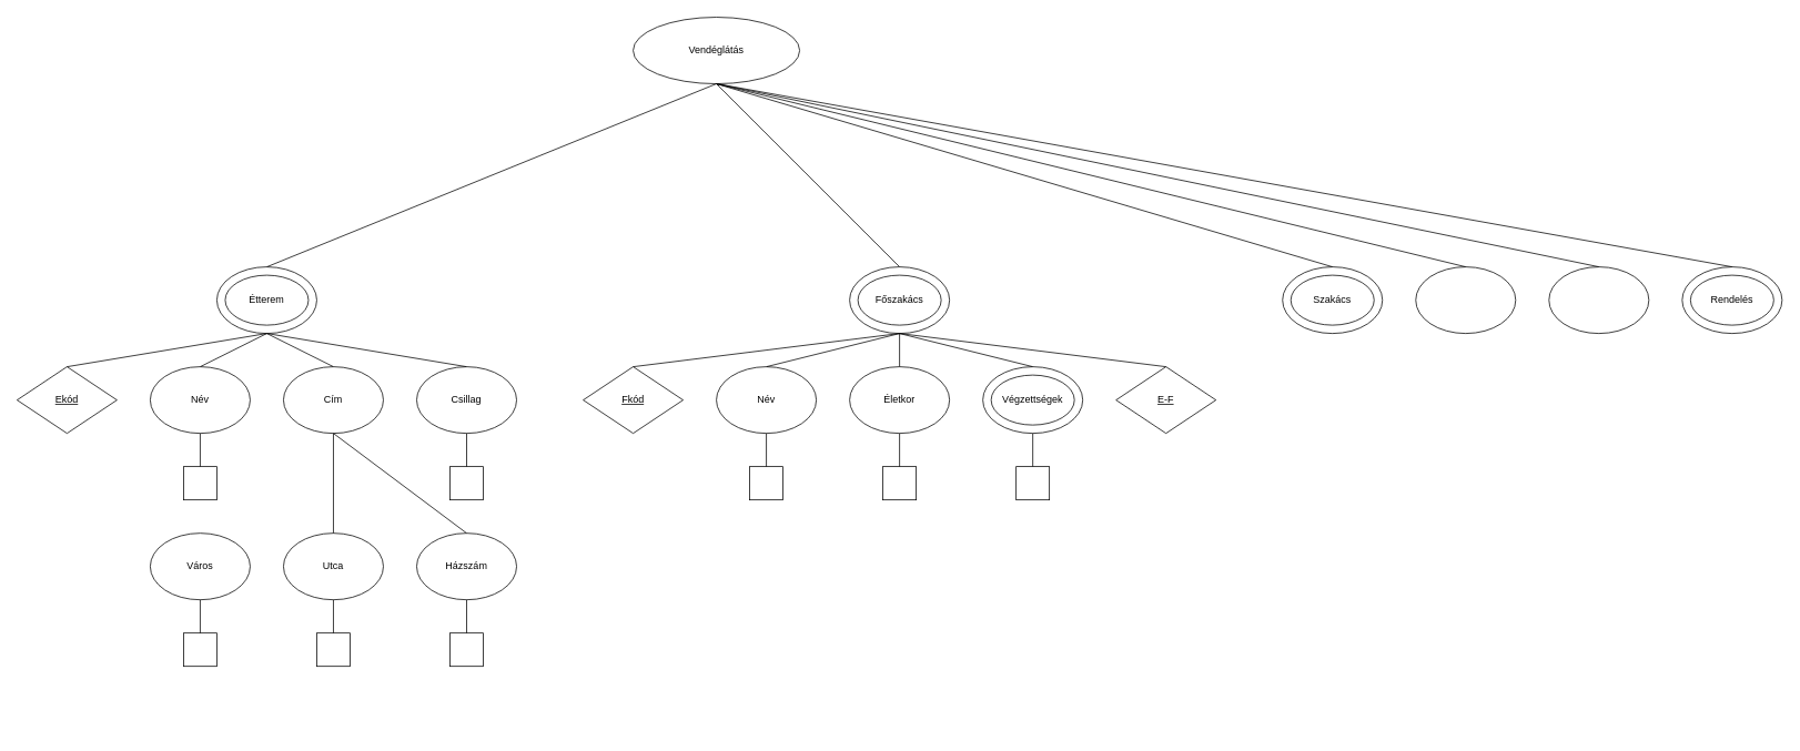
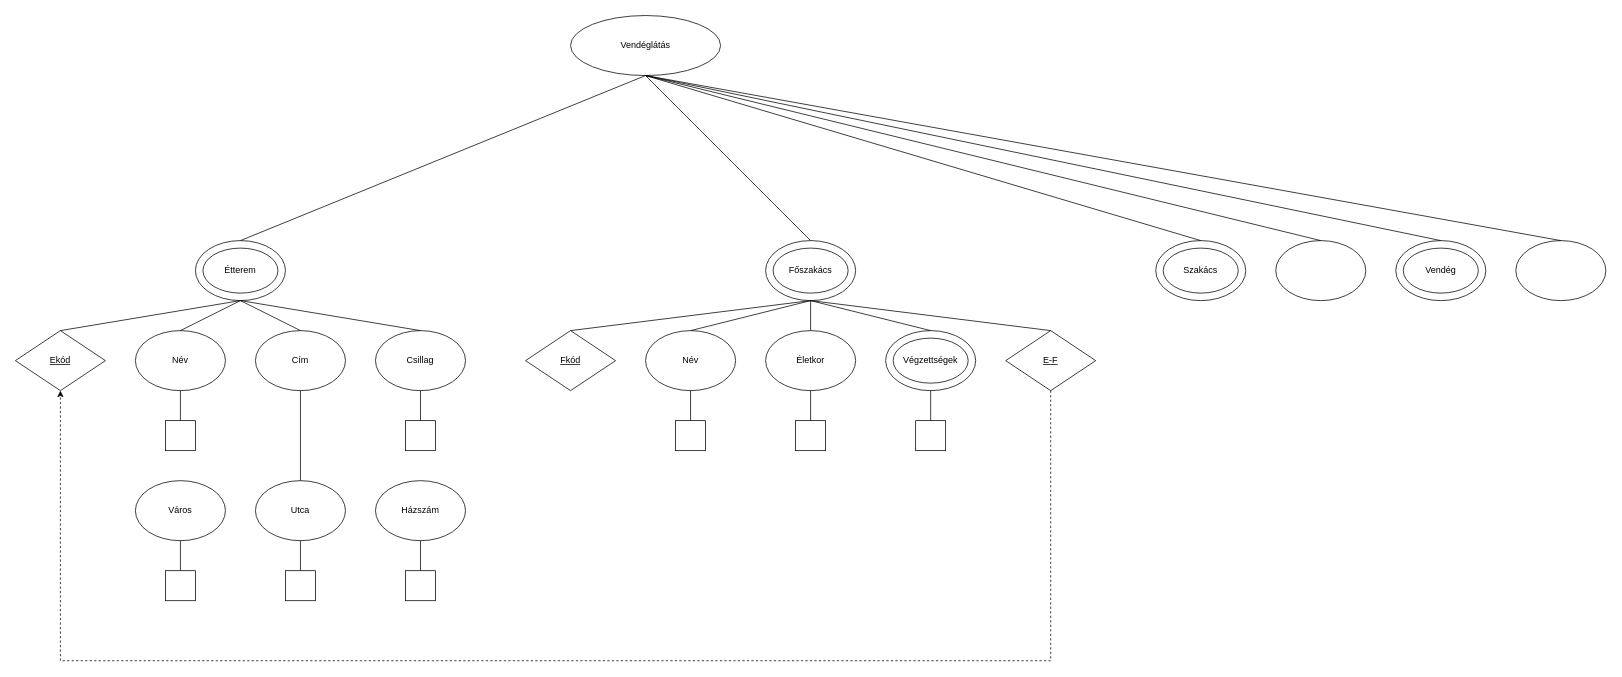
  <mxCell id="0" />
  <mxCell id="1" parent="0" />
  <mxCell id="2" value="" style="ellipse;whiteSpace=wrap;html=1;" vertex="1" parent="1"><mxGeometry x="1180" y="440" width="120" height="80" as="geometry" /></mxCell>
  <mxCell id="3" value="Vendéglátás" style="ellipse;whiteSpace=wrap;html=1;" vertex="1" parent="1"><mxGeometry x="760" y="20" width="200" height="80" as="geometry" /></mxCell>
  <mxCell id="4" value="" style="ellipse;whiteSpace=wrap;html=1;" vertex="1" parent="1"><mxGeometry x="260" y="320" width="120" height="80" as="geometry" /></mxCell>
  <mxCell id="5" value="Étterem" style="ellipse;whiteSpace=wrap;html=1;" vertex="1" parent="1"><mxGeometry x="270" y="330" width="100" height="60" as="geometry" /></mxCell>
  <mxCell id="6" value="Név" style="ellipse;whiteSpace=wrap;html=1;" vertex="1" parent="1"><mxGeometry x="180" y="440" width="120" height="80" as="geometry" /></mxCell>
  <mxCell id="7" value="Csillag" style="ellipse;whiteSpace=wrap;html=1;" vertex="1" parent="1"><mxGeometry x="500" y="440" width="120" height="80" as="geometry" /></mxCell>
  <mxCell id="8" value="&lt;div&gt;Cím&lt;/div&gt;" style="ellipse;whiteSpace=wrap;html=1;" vertex="1" parent="1"><mxGeometry x="340" y="440" width="120" height="80" as="geometry" /></mxCell>
  <mxCell id="9" value="Házszám" style="ellipse;whiteSpace=wrap;html=1;" vertex="1" parent="1"><mxGeometry x="500" y="640" width="120" height="80" as="geometry" /></mxCell>
  <mxCell id="10" value="Város" style="ellipse;whiteSpace=wrap;html=1;" vertex="1" parent="1"><mxGeometry x="180" y="640" width="120" height="80" as="geometry" /></mxCell>
  <mxCell id="11" value="Utca" style="ellipse;whiteSpace=wrap;html=1;" vertex="1" parent="1"><mxGeometry x="340" y="640" width="120" height="80" as="geometry" /></mxCell>
  <mxCell id="12" value="" style="ellipse;whiteSpace=wrap;html=1;" vertex="1" parent="1"><mxGeometry x="1020" y="320" width="120" height="80" as="geometry" /></mxCell>
  <mxCell id="13" value="Főszakács" style="ellipse;whiteSpace=wrap;html=1;" vertex="1" parent="1"><mxGeometry x="1030" y="330" width="100" height="60" as="geometry" /></mxCell>
  <mxCell id="14" value="" style="ellipse;whiteSpace=wrap;html=1;" vertex="1" parent="1"><mxGeometry x="1540" y="320" width="120" height="80" as="geometry" /></mxCell>
  <mxCell id="15" value="Szakács" style="ellipse;whiteSpace=wrap;html=1;" vertex="1" parent="1"><mxGeometry x="1550" y="330" width="100" height="60" as="geometry" /></mxCell>
  <mxCell id="16" value="" style="ellipse;whiteSpace=wrap;html=1;" vertex="1" parent="1"><mxGeometry x="1700" y="320" width="120" height="80" as="geometry" /></mxCell>
  <mxCell id="17" value="" style="ellipse;whiteSpace=wrap;html=1;" vertex="1" parent="1"><mxGeometry x="1860" y="320" width="120" height="80" as="geometry" /></mxCell>
+ <mxCell id="18" value="&lt;div&gt;Vendég&lt;/div&gt;" style="ellipse;whiteSpace=wrap;html=1;" vertex="1" parent="1"><mxGeometry x="1870" y="330" width="100" height="60" as="geometry" /></mxCell>
  <mxCell id="19" value="" style="ellipse;whiteSpace=wrap;html=1;" vertex="1" parent="1"><mxGeometry x="2020" y="320" width="120" height="80" as="geometry" /></mxCell>
- <mxCell id="20" value="Rendelés" style="ellipse;whiteSpace=wrap;html=1;" vertex="1" parent="1"><mxGeometry x="2030" y="330" width="100" height="60" as="geometry" /></mxCell>
  <mxCell id="21" value="" style="endArrow=none;html=1;rounded=0;entryX=0.5;entryY=1;entryDx=0;entryDy=0;exitX=0.5;exitY=0;exitDx=0;exitDy=0;" edge="1" parent="1" source="11" target="8"><mxGeometry width="50" height="50" relative="1" as="geometry"><mxPoint x="250" y="650" as="sourcePoint" /><mxPoint x="410" y="530" as="targetPoint" /></mxGeometry></mxCell>
- <mxCell id="22" value="" style="endArrow=none;html=1;rounded=0;entryX=0.5;entryY=1;entryDx=0;entryDy=0;exitX=0.5;exitY=0;exitDx=0;exitDy=0;" edge="1" parent="1" source="9" target="8"><mxGeometry width="50" height="50" relative="1" as="geometry"><mxPoint x="410" y="650" as="sourcePoint" /><mxPoint x="410" y="530" as="targetPoint" /></mxGeometry></mxCell>
  <mxCell id="23" value="" style="endArrow=none;html=1;rounded=0;entryX=0.5;entryY=1;entryDx=0;entryDy=0;exitX=0.5;exitY=0;exitDx=0;exitDy=0;" edge="1" parent="1" source="6" target="4"><mxGeometry width="50" height="50" relative="1" as="geometry"><mxPoint x="570" y="650" as="sourcePoint" /><mxPoint x="410" y="530" as="targetPoint" /></mxGeometry></mxCell>
  <mxCell id="24" value="" style="endArrow=none;html=1;rounded=0;exitX=0.5;exitY=0;exitDx=0;exitDy=0;" edge="1" parent="1" source="8"><mxGeometry width="50" height="50" relative="1" as="geometry"><mxPoint x="250" y="450" as="sourcePoint" /><mxPoint x="320" y="400" as="targetPoint" /></mxGeometry></mxCell>
  <mxCell id="25" value="" style="endArrow=none;html=1;rounded=0;exitX=0.5;exitY=0;exitDx=0;exitDy=0;entryX=0.5;entryY=1;entryDx=0;entryDy=0;" edge="1" parent="1" source="7" target="4"><mxGeometry width="50" height="50" relative="1" as="geometry"><mxPoint x="410" y="450" as="sourcePoint" /><mxPoint x="400" y="400" as="targetPoint" /></mxGeometry></mxCell>
  <mxCell id="26" value="" style="whiteSpace=wrap;html=1;aspect=fixed;" vertex="1" parent="1"><mxGeometry x="540" y="560" width="40" height="40" as="geometry" /></mxCell>
  <mxCell id="27" value="" style="whiteSpace=wrap;html=1;aspect=fixed;" vertex="1" parent="1"><mxGeometry x="220" y="560" width="40" height="40" as="geometry" /></mxCell>
  <mxCell id="28" value="" style="whiteSpace=wrap;html=1;aspect=fixed;" vertex="1" parent="1"><mxGeometry x="220" y="760" width="40" height="40" as="geometry" /></mxCell>
  <mxCell id="29" value="" style="whiteSpace=wrap;html=1;aspect=fixed;" vertex="1" parent="1"><mxGeometry x="540" y="760" width="40" height="40" as="geometry" /></mxCell>
  <mxCell id="30" value="" style="whiteSpace=wrap;html=1;aspect=fixed;" vertex="1" parent="1"><mxGeometry x="380" y="760" width="40" height="40" as="geometry" /></mxCell>
  <mxCell id="31" value="" style="endArrow=none;html=1;rounded=0;exitX=0.5;exitY=0;exitDx=0;exitDy=0;entryX=0.5;entryY=1;entryDx=0;entryDy=0;" edge="1" parent="1" source="26" target="7"><mxGeometry width="50" height="50" relative="1" as="geometry"><mxPoint x="570" y="450" as="sourcePoint" /><mxPoint x="410" y="410" as="targetPoint" /></mxGeometry></mxCell>
  <mxCell id="32" value="" style="endArrow=none;html=1;rounded=0;exitX=0.5;exitY=0;exitDx=0;exitDy=0;entryX=0.5;entryY=1;entryDx=0;entryDy=0;" edge="1" parent="1" source="29" target="9"><mxGeometry width="50" height="50" relative="1" as="geometry"><mxPoint x="570" y="570" as="sourcePoint" /><mxPoint x="570" y="530" as="targetPoint" /></mxGeometry></mxCell>
  <mxCell id="33" value="" style="endArrow=none;html=1;rounded=0;exitX=0.5;exitY=0;exitDx=0;exitDy=0;entryX=0.5;entryY=1;entryDx=0;entryDy=0;" edge="1" parent="1" source="30" target="11"><mxGeometry width="50" height="50" relative="1" as="geometry"><mxPoint x="570" y="770" as="sourcePoint" /><mxPoint x="570" y="730" as="targetPoint" /></mxGeometry></mxCell>
  <mxCell id="34" value="" style="endArrow=none;html=1;rounded=0;exitX=0.5;exitY=0;exitDx=0;exitDy=0;entryX=0.5;entryY=1;entryDx=0;entryDy=0;" edge="1" parent="1" source="27" target="6"><mxGeometry width="50" height="50" relative="1" as="geometry"><mxPoint x="410" y="770" as="sourcePoint" /><mxPoint x="410" y="730" as="targetPoint" /></mxGeometry></mxCell>
  <mxCell id="35" value="" style="endArrow=none;html=1;rounded=0;exitX=0.5;exitY=0;exitDx=0;exitDy=0;entryX=0.5;entryY=1;entryDx=0;entryDy=0;" edge="1" parent="1" source="28" target="10"><mxGeometry width="50" height="50" relative="1" as="geometry"><mxPoint x="250" y="570" as="sourcePoint" /><mxPoint x="250" y="530" as="targetPoint" /></mxGeometry></mxCell>
  <mxCell id="36" value="&lt;u&gt;Ekód&lt;/u&gt;" style="rhombus;whiteSpace=wrap;html=1;" vertex="1" parent="1"><mxGeometry x="20" y="440" width="120" height="80" as="geometry" /></mxCell>
  <mxCell id="37" value="" style="endArrow=none;html=1;rounded=0;exitX=0.5;exitY=0;exitDx=0;exitDy=0;entryX=0.5;entryY=1;entryDx=0;entryDy=0;" edge="1" parent="1" source="36" target="4"><mxGeometry width="50" height="50" relative="1" as="geometry"><mxPoint x="250" y="450" as="sourcePoint" /><mxPoint x="400" y="400" as="targetPoint" /></mxGeometry></mxCell>
  <mxCell id="38" value="" style="endArrow=none;html=1;rounded=0;exitX=0.5;exitY=1;exitDx=0;exitDy=0;entryX=0.5;entryY=0;entryDx=0;entryDy=0;" edge="1" parent="1" source="3" target="4"><mxGeometry width="50" height="50" relative="1" as="geometry"><mxPoint x="570" y="450" as="sourcePoint" /><mxPoint x="330" y="410" as="targetPoint" /></mxGeometry></mxCell>
  <mxCell id="39" value="" style="endArrow=none;html=1;rounded=0;entryX=0.5;entryY=0;entryDx=0;entryDy=0;exitX=0.5;exitY=1;exitDx=0;exitDy=0;" edge="1" parent="1" source="3" target="12"><mxGeometry width="50" height="50" relative="1" as="geometry"><mxPoint x="740" y="170" as="sourcePoint" /><mxPoint x="330" y="330" as="targetPoint" /></mxGeometry></mxCell>
  <mxCell id="40" value="" style="endArrow=none;html=1;rounded=0;entryX=0.5;entryY=0;entryDx=0;entryDy=0;exitX=0.5;exitY=1;exitDx=0;exitDy=0;" edge="1" parent="1" source="3" target="14"><mxGeometry width="50" height="50" relative="1" as="geometry"><mxPoint x="570" y="210" as="sourcePoint" /><mxPoint x="930" y="330" as="targetPoint" /></mxGeometry></mxCell>
  <mxCell id="41" value="" style="endArrow=none;html=1;rounded=0;entryX=0.5;entryY=0;entryDx=0;entryDy=0;exitX=0.5;exitY=1;exitDx=0;exitDy=0;" edge="1" parent="1" source="3" target="16"><mxGeometry width="50" height="50" relative="1" as="geometry"><mxPoint x="870" y="150" as="sourcePoint" /><mxPoint x="1090" y="330" as="targetPoint" /></mxGeometry></mxCell>
  <mxCell id="42" value="" style="endArrow=none;html=1;rounded=0;exitX=0.5;exitY=1;exitDx=0;exitDy=0;entryX=0.5;entryY=0;entryDx=0;entryDy=0;" edge="1" parent="1" source="3" target="17"><mxGeometry width="50" height="50" relative="1" as="geometry"><mxPoint x="870" y="150" as="sourcePoint" /><mxPoint x="1370" y="270" as="targetPoint" /></mxGeometry></mxCell>
  <mxCell id="43" value="" style="endArrow=none;html=1;rounded=0;exitX=0.5;exitY=1;exitDx=0;exitDy=0;entryX=0.5;entryY=0;entryDx=0;entryDy=0;" edge="1" parent="1" source="3" target="19"><mxGeometry width="50" height="50" relative="1" as="geometry"><mxPoint x="900" y="160" as="sourcePoint" /><mxPoint x="1410" y="330" as="targetPoint" /></mxGeometry></mxCell>
  <mxCell id="44" value="Név" style="ellipse;whiteSpace=wrap;html=1;" vertex="1" parent="1"><mxGeometry x="860" y="440" width="120" height="80" as="geometry" /></mxCell>
  <mxCell id="45" value="Életkor" style="ellipse;whiteSpace=wrap;html=1;" vertex="1" parent="1"><mxGeometry x="1020" y="440" width="120" height="80" as="geometry" /></mxCell>
  <mxCell id="46" value="Végzettségek" style="ellipse;whiteSpace=wrap;html=1;" vertex="1" parent="1"><mxGeometry x="1190" y="450" width="100" height="60" as="geometry" /></mxCell>
  <mxCell id="47" value="&lt;u&gt;Fkód&lt;/u&gt;" style="rhombus;whiteSpace=wrap;html=1;" vertex="1" parent="1"><mxGeometry x="700" y="440" width="120" height="80" as="geometry" /></mxCell>
  <mxCell id="48" value="" style="endArrow=none;html=1;rounded=0;entryX=0.5;entryY=1;entryDx=0;entryDy=0;exitX=0.5;exitY=0;exitDx=0;exitDy=0;" edge="1" parent="1" source="47" target="12"><mxGeometry width="50" height="50" relative="1" as="geometry"><mxPoint x="870" y="110" as="sourcePoint" /><mxPoint x="1010" y="330" as="targetPoint" /></mxGeometry></mxCell>
  <mxCell id="49" value="" style="endArrow=none;html=1;rounded=0;entryX=0.5;entryY=1;entryDx=0;entryDy=0;exitX=0.5;exitY=0;exitDx=0;exitDy=0;" edge="1" parent="1" source="44" target="12"><mxGeometry width="50" height="50" relative="1" as="geometry"><mxPoint x="770" y="450" as="sourcePoint" /><mxPoint x="1010" y="410" as="targetPoint" /></mxGeometry></mxCell>
  <mxCell id="50" value="" style="endArrow=none;html=1;rounded=0;entryX=0.5;entryY=1;entryDx=0;entryDy=0;exitX=0.5;exitY=0;exitDx=0;exitDy=0;" edge="1" parent="1" source="45" target="12"><mxGeometry width="50" height="50" relative="1" as="geometry"><mxPoint x="930" y="450" as="sourcePoint" /><mxPoint x="1010" y="410" as="targetPoint" /></mxGeometry></mxCell>
  <mxCell id="51" value="" style="endArrow=none;html=1;rounded=0;entryX=0.5;entryY=1;entryDx=0;entryDy=0;exitX=0.5;exitY=0;exitDx=0;exitDy=0;" edge="1" parent="1" source="2" target="12"><mxGeometry width="50" height="50" relative="1" as="geometry"><mxPoint x="1090" y="450" as="sourcePoint" /><mxPoint x="1010" y="410" as="targetPoint" /></mxGeometry></mxCell>
  <mxCell id="52" value="" style="whiteSpace=wrap;html=1;aspect=fixed;" vertex="1" parent="1"><mxGeometry x="900" y="560" width="40" height="40" as="geometry" /></mxCell>
  <mxCell id="53" value="" style="endArrow=none;html=1;rounded=0;exitX=0.5;exitY=0;exitDx=0;exitDy=0;entryX=0.5;entryY=1;entryDx=0;entryDy=0;" edge="1" source="52" parent="1" target="44"><mxGeometry width="50" height="50" relative="1" as="geometry"><mxPoint x="930" y="450" as="sourcePoint" /><mxPoint x="920" y="520" as="targetPoint" /></mxGeometry></mxCell>
  <mxCell id="54" value="" style="whiteSpace=wrap;html=1;aspect=fixed;" vertex="1" parent="1"><mxGeometry x="1060" y="560" width="40" height="40" as="geometry" /></mxCell>
  <mxCell id="55" value="" style="endArrow=none;html=1;rounded=0;exitX=0.5;exitY=0;exitDx=0;exitDy=0;entryX=0.5;entryY=1;entryDx=0;entryDy=0;" edge="1" source="54" parent="1" target="45"><mxGeometry width="50" height="50" relative="1" as="geometry"><mxPoint x="1090" y="450" as="sourcePoint" /><mxPoint x="1080" y="520" as="targetPoint" /></mxGeometry></mxCell>
  <mxCell id="56" value="" style="whiteSpace=wrap;html=1;aspect=fixed;" vertex="1" parent="1"><mxGeometry x="1220" y="560" width="40" height="40" as="geometry" /></mxCell>
  <mxCell id="57" value="" style="endArrow=none;html=1;rounded=0;exitX=0.5;exitY=0;exitDx=0;exitDy=0;entryX=0.5;entryY=1;entryDx=0;entryDy=0;" edge="1" source="56" parent="1" target="2"><mxGeometry width="50" height="50" relative="1" as="geometry"><mxPoint x="1250" y="450" as="sourcePoint" /><mxPoint x="1240" y="520" as="targetPoint" /></mxGeometry></mxCell>
+ <mxCell id="58" style="edgeStyle=orthogonalEdgeStyle;rounded=0;orthogonalLoop=1;jettySize=auto;html=1;entryX=0.5;entryY=1;entryDx=0;entryDy=0;dashed=1;" edge="1" parent="1" source="59" target="36"><mxGeometry relative="1" as="geometry"><Array as="points"><mxPoint x="1400" y="880" /><mxPoint x="80" y="880" /></Array></mxGeometry></mxCell>
  <mxCell id="59" value="&lt;u&gt;E-F&lt;/u&gt;" style="rhombus;whiteSpace=wrap;html=1;" vertex="1" parent="1"><mxGeometry x="1340" y="440" width="120" height="80" as="geometry" /></mxCell>
  <mxCell id="60" value="" style="endArrow=none;html=1;rounded=0;entryX=0.5;entryY=1;entryDx=0;entryDy=0;exitX=0.5;exitY=0;exitDx=0;exitDy=0;" edge="1" parent="1" source="59" target="12"><mxGeometry width="50" height="50" relative="1" as="geometry"><mxPoint x="1250" y="450" as="sourcePoint" /><mxPoint x="1010" y="410" as="targetPoint" /></mxGeometry></mxCell>
